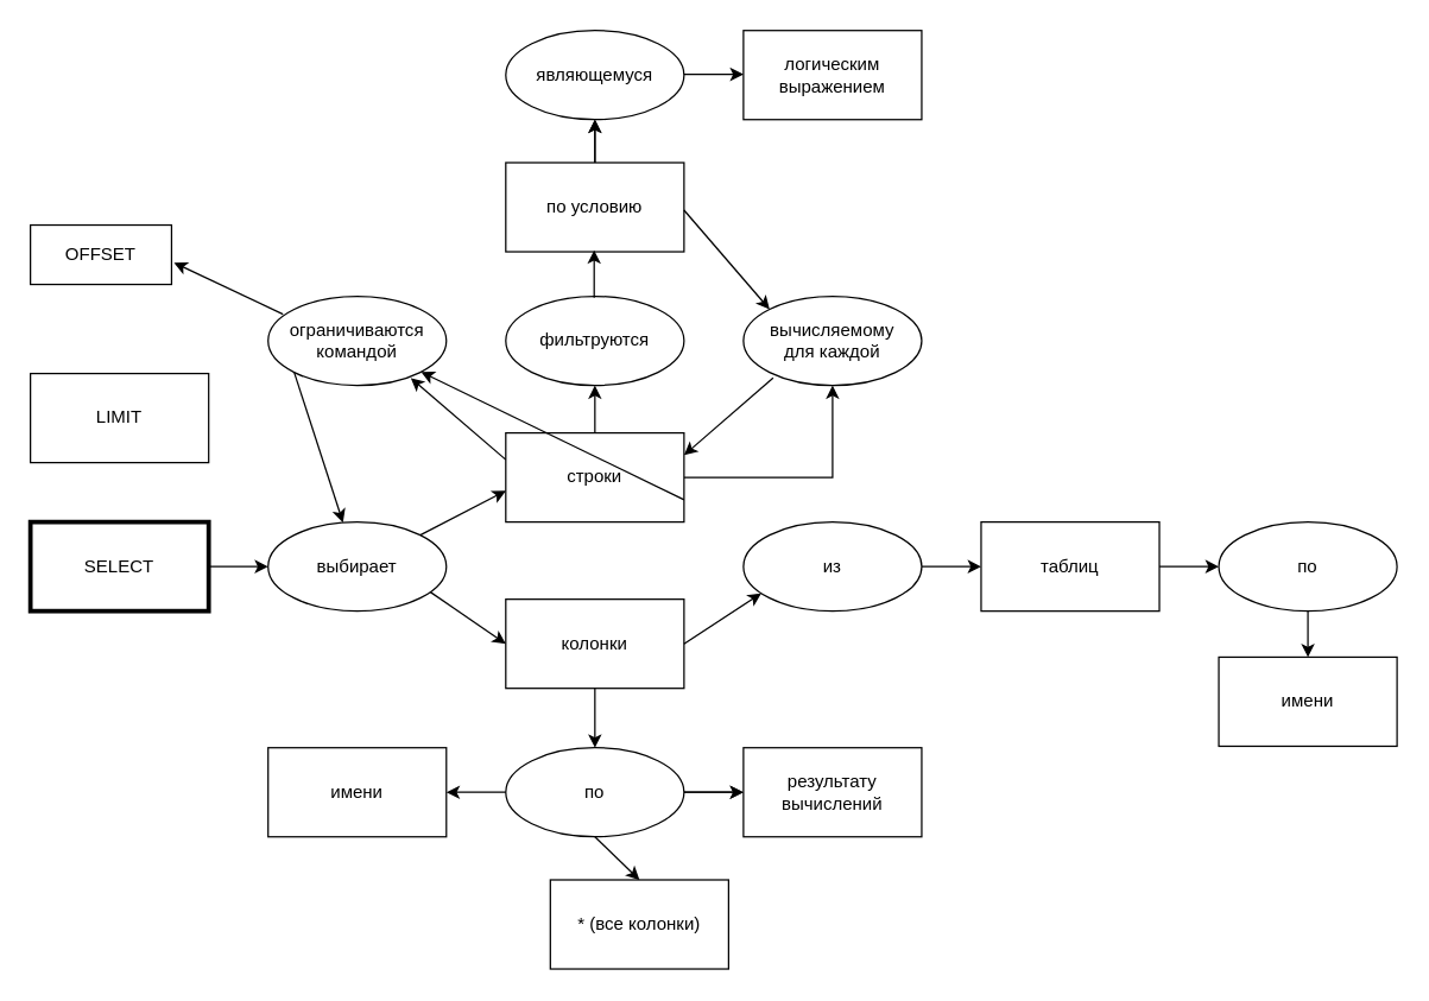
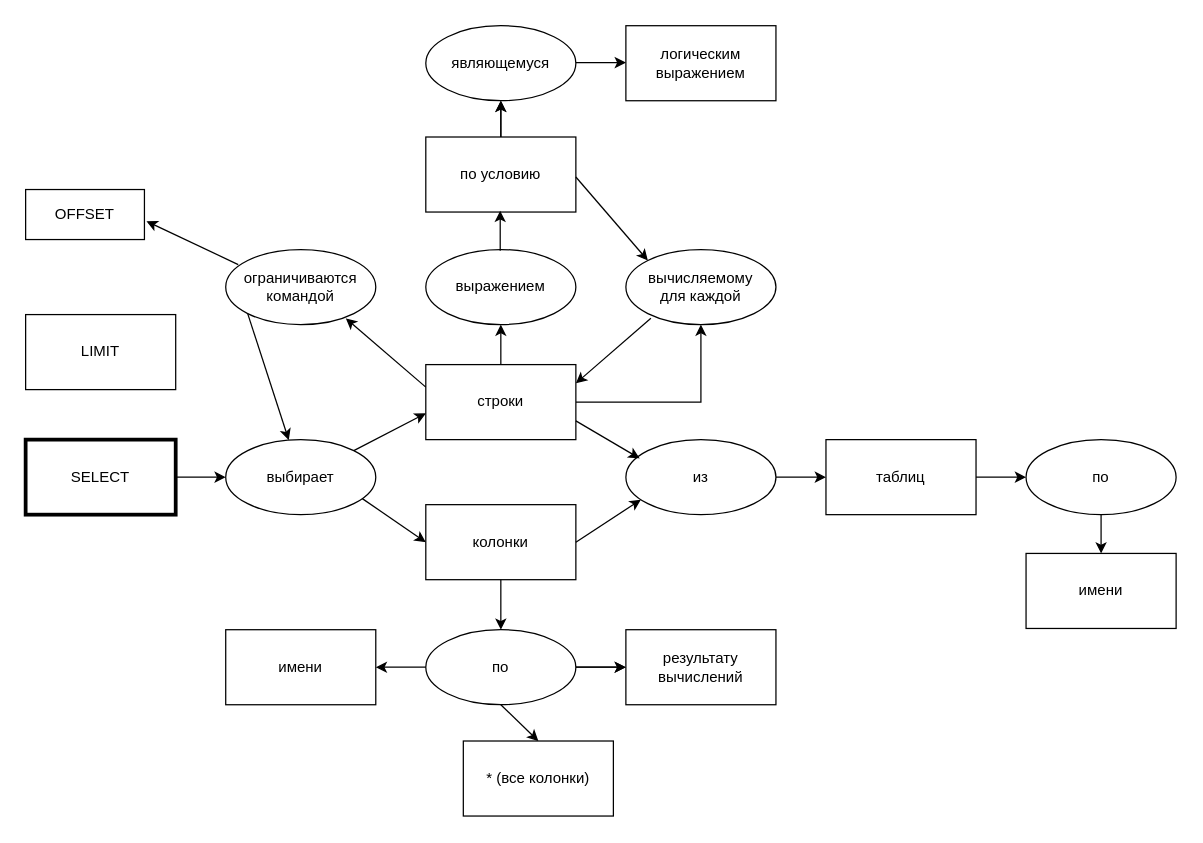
  <mxCell id="0" />
  <mxCell id="1" parent="0" />
  <mxCell id="2" value="SELECT" style="rounded=0;whiteSpace=wrap;html=1;strokeWidth=3;" vertex="1" parent="1"><mxGeometry x="20" y="351" width="120" height="60" as="geometry" /></mxCell>
  <mxCell id="3" value="выбирает" style="ellipse;whiteSpace=wrap;html=1;" vertex="1" parent="1"><mxGeometry x="180" y="351" width="120" height="60" as="geometry" /></mxCell>
  <mxCell id="4" value="" style="endArrow=classic;html=1;rounded=0;entryX=0;entryY=0.5;entryDx=0;entryDy=0;" edge="1" parent="1" target="3"><mxGeometry width="50" height="50" relative="1" as="geometry"><mxPoint x="140" y="381" as="sourcePoint" /><mxPoint x="190" y="331" as="targetPoint" /></mxGeometry></mxCell>
  <mxCell id="5" value="" style="edgeStyle=orthogonalEdgeStyle;rounded=0;orthogonalLoop=1;jettySize=auto;html=1;" edge="1" parent="1" source="6" target="33"><mxGeometry relative="1" as="geometry" /></mxCell>
  <mxCell id="6" value="строки" style="rounded=0;whiteSpace=wrap;html=1;" vertex="1" parent="1"><mxGeometry x="340" y="291" width="120" height="60" as="geometry" /></mxCell>
  <mxCell id="7" value="колонки" style="rounded=0;whiteSpace=wrap;html=1;" vertex="1" parent="1"><mxGeometry x="340" y="403" width="120" height="60" as="geometry" /></mxCell>
  <mxCell id="8" value="" style="endArrow=classic;html=1;rounded=0;entryX=0;entryY=0.65;entryDx=0;entryDy=0;exitX=1;exitY=0;exitDx=0;exitDy=0;entryPerimeter=0;" edge="1" parent="1" source="3" target="6"><mxGeometry width="50" height="50" relative="1" as="geometry"><mxPoint x="290" y="361" as="sourcePoint" /><mxPoint x="340" y="311" as="targetPoint" /></mxGeometry></mxCell>
  <mxCell id="9" value="" style="endArrow=classic;html=1;rounded=0;exitX=0.908;exitY=0.783;exitDx=0;exitDy=0;exitPerimeter=0;" edge="1" parent="1" source="3"><mxGeometry width="50" height="50" relative="1" as="geometry"><mxPoint x="282.426" y="394.213" as="sourcePoint" /><mxPoint x="340" y="433" as="targetPoint" /></mxGeometry></mxCell>
  <mxCell id="10" value="из" style="ellipse;whiteSpace=wrap;html=1;" vertex="1" parent="1"><mxGeometry x="500" y="351" width="120" height="60" as="geometry" /></mxCell>
  <mxCell id="11" value="" style="endArrow=classic;html=1;rounded=0;entryX=0.1;entryY=0.8;entryDx=0;entryDy=0;entryPerimeter=0;" edge="1" parent="1" target="10"><mxGeometry width="50" height="50" relative="1" as="geometry"><mxPoint x="460" y="433" as="sourcePoint" /><mxPoint x="510" y="401" as="targetPoint" /></mxGeometry></mxCell>
- <mxCell id="12" value="" style="endArrow=classic;html=1;rounded=0;exitX=1;exitY=0.75;exitDx=0;exitDy=0;" edge="1" parent="1" source="6" target="40"><mxGeometry width="50" height="50" relative="1" as="geometry"><mxPoint x="460" y="321" as="sourcePoint" /><mxPoint x="510" y="271" as="targetPoint" /></mxGeometry></mxCell>
+ <mxCell id="12" value="" style="endArrow=classic;html=1;rounded=0;entryX=0.092;entryY=0.25;entryDx=0;entryDy=0;entryPerimeter=0;exitX=1;exitY=0.75;exitDx=0;exitDy=0;" edge="1" parent="1" source="6" target="10"><mxGeometry width="50" height="50" relative="1" as="geometry"><mxPoint x="460" y="321" as="sourcePoint" /><mxPoint x="510" y="271" as="targetPoint" /></mxGeometry></mxCell>
  <mxCell id="13" value="таблиц" style="rounded=0;whiteSpace=wrap;html=1;" vertex="1" parent="1"><mxGeometry x="660" y="351" width="120" height="60" as="geometry" /></mxCell>
  <mxCell id="14" value="" style="endArrow=classic;html=1;rounded=0;entryX=0;entryY=0.5;entryDx=0;entryDy=0;" edge="1" parent="1" target="13"><mxGeometry width="50" height="50" relative="1" as="geometry"><mxPoint x="620" y="381" as="sourcePoint" /><mxPoint x="670" y="331" as="targetPoint" /></mxGeometry></mxCell>
  <mxCell id="15" value="по" style="ellipse;whiteSpace=wrap;html=1;" vertex="1" parent="1"><mxGeometry x="820" y="351" width="120" height="60" as="geometry" /></mxCell>
  <mxCell id="16" value="" style="endArrow=classic;html=1;rounded=0;entryX=0;entryY=0.5;entryDx=0;entryDy=0;" edge="1" parent="1" target="15"><mxGeometry width="50" height="50" relative="1" as="geometry"><mxPoint x="780" y="381" as="sourcePoint" /><mxPoint x="830" y="331" as="targetPoint" /></mxGeometry></mxCell>
  <mxCell id="17" value="имени" style="rounded=0;whiteSpace=wrap;html=1;" vertex="1" parent="1"><mxGeometry x="820" y="442" width="120" height="60" as="geometry" /></mxCell>
  <mxCell id="18" value="" style="endArrow=classic;html=1;rounded=0;entryX=0.5;entryY=0;entryDx=0;entryDy=0;" edge="1" parent="1" target="17"><mxGeometry width="50" height="50" relative="1" as="geometry"><mxPoint x="880" y="411" as="sourcePoint" /><mxPoint x="930" y="361" as="targetPoint" /></mxGeometry></mxCell>
  <mxCell id="19" value="" style="edgeStyle=orthogonalEdgeStyle;rounded=0;orthogonalLoop=1;jettySize=auto;html=1;" edge="1" parent="1" source="20" target="25"><mxGeometry relative="1" as="geometry" /></mxCell>
  <mxCell id="20" value="по" style="ellipse;whiteSpace=wrap;html=1;" vertex="1" parent="1"><mxGeometry x="340" y="503" width="120" height="60" as="geometry" /></mxCell>
  <mxCell id="21" value="имени" style="rounded=0;whiteSpace=wrap;html=1;" vertex="1" parent="1"><mxGeometry x="180" y="503" width="120" height="60" as="geometry" /></mxCell>
  <mxCell id="22" value="" style="endArrow=classic;html=1;rounded=0;entryX=1;entryY=0.5;entryDx=0;entryDy=0;exitX=0;exitY=0.5;exitDx=0;exitDy=0;" edge="1" parent="1" source="20" target="21"><mxGeometry width="50" height="50" relative="1" as="geometry"><mxPoint x="340" y="538" as="sourcePoint" /><mxPoint x="390" y="488" as="targetPoint" /></mxGeometry></mxCell>
  <mxCell id="23" value="" style="endArrow=classic;html=1;rounded=0;entryX=0.5;entryY=0;entryDx=0;entryDy=0;" edge="1" parent="1" target="20"><mxGeometry width="50" height="50" relative="1" as="geometry"><mxPoint x="400" y="463" as="sourcePoint" /><mxPoint x="450" y="413" as="targetPoint" /></mxGeometry></mxCell>
  <mxCell id="24" value="* (все колонки)" style="rounded=0;whiteSpace=wrap;html=1;" vertex="1" parent="1"><mxGeometry x="370" y="592" width="120" height="60" as="geometry" /></mxCell>
  <mxCell id="25" value="результату вычислений" style="rounded=0;whiteSpace=wrap;html=1;" vertex="1" parent="1"><mxGeometry x="500" y="503" width="120" height="60" as="geometry" /></mxCell>
  <mxCell id="26" value="" style="endArrow=classic;html=1;rounded=0;entryX=0;entryY=0.5;entryDx=0;entryDy=0;" edge="1" parent="1" target="25"><mxGeometry width="50" height="50" relative="1" as="geometry"><mxPoint x="460" y="533" as="sourcePoint" /><mxPoint x="510" y="483" as="targetPoint" /></mxGeometry></mxCell>
  <mxCell id="27" value="" style="endArrow=classic;html=1;rounded=0;entryX=0.5;entryY=0;entryDx=0;entryDy=0;exitX=0.5;exitY=1;exitDx=0;exitDy=0;" edge="1" parent="1" source="20" target="24"><mxGeometry width="50" height="50" relative="1" as="geometry"><mxPoint x="400" y="571" as="sourcePoint" /><mxPoint x="450" y="502" as="targetPoint" /></mxGeometry></mxCell>
- <mxCell id="28" value="фильтруются" style="ellipse;whiteSpace=wrap;html=1;" vertex="1" parent="1"><mxGeometry x="340" y="199" width="120" height="60" as="geometry" /></mxCell>
+ <mxCell id="28" value="выражением" style="ellipse;whiteSpace=wrap;html=1;" vertex="1" parent="1"><mxGeometry x="340" y="199" width="120" height="60" as="geometry" /></mxCell>
  <mxCell id="29" value="" style="edgeStyle=orthogonalEdgeStyle;rounded=0;orthogonalLoop=1;jettySize=auto;html=1;" edge="1" parent="1" source="31" target="32"><mxGeometry relative="1" as="geometry" /></mxCell>
  <mxCell id="30" value="" style="edgeStyle=orthogonalEdgeStyle;rounded=0;orthogonalLoop=1;jettySize=auto;html=1;" edge="1" parent="1" source="31" target="32"><mxGeometry relative="1" as="geometry" /></mxCell>
  <mxCell id="31" value="по условию" style="rounded=0;whiteSpace=wrap;html=1;" vertex="1" parent="1"><mxGeometry x="340" y="109" width="120" height="60" as="geometry" /></mxCell>
  <mxCell id="32" value="являющемуся" style="ellipse;whiteSpace=wrap;html=1;" vertex="1" parent="1"><mxGeometry x="340" y="20" width="120" height="60" as="geometry" /></mxCell>
  <mxCell id="33" value="вычисляемому&lt;br&gt;для каждой" style="ellipse;whiteSpace=wrap;html=1;" vertex="1" parent="1"><mxGeometry x="500" y="199" width="120" height="60" as="geometry" /></mxCell>
  <mxCell id="34" value="" style="endArrow=classic;html=1;rounded=0;entryX=0;entryY=0;entryDx=0;entryDy=0;" edge="1" parent="1" target="33"><mxGeometry width="50" height="50" relative="1" as="geometry"><mxPoint x="460" y="141" as="sourcePoint" /><mxPoint x="510" y="91" as="targetPoint" /></mxGeometry></mxCell>
  <mxCell id="35" value="" style="endArrow=classic;html=1;rounded=0;entryX=1;entryY=0.25;entryDx=0;entryDy=0;" edge="1" parent="1" target="6"><mxGeometry width="50" height="50" relative="1" as="geometry"><mxPoint x="520" y="254" as="sourcePoint" /><mxPoint x="460" y="321" as="targetPoint" /></mxGeometry></mxCell>
  <mxCell id="36" value="" style="endArrow=classic;html=1;rounded=0;" edge="1" parent="1" target="28"><mxGeometry width="50" height="50" relative="1" as="geometry"><mxPoint x="400" y="291" as="sourcePoint" /><mxPoint x="450" y="241" as="targetPoint" /></mxGeometry></mxCell>
  <mxCell id="37" value="" style="endArrow=classic;html=1;rounded=0;" edge="1" parent="1"><mxGeometry width="50" height="50" relative="1" as="geometry"><mxPoint x="399.5" y="200" as="sourcePoint" /><mxPoint x="399.5" y="168" as="targetPoint" /></mxGeometry></mxCell>
  <mxCell id="38" value="логическим выражением" style="rounded=0;whiteSpace=wrap;html=1;" vertex="1" parent="1"><mxGeometry x="500" y="20" width="120" height="60" as="geometry" /></mxCell>
  <mxCell id="39" value="" style="endArrow=classic;html=1;rounded=0;entryX=0;entryY=0.5;entryDx=0;entryDy=0;" edge="1" parent="1"><mxGeometry width="50" height="50" relative="1" as="geometry"><mxPoint x="460" y="49.5" as="sourcePoint" /><mxPoint x="500" y="49.5" as="targetPoint" /></mxGeometry></mxCell>
  <mxCell id="40" value="ограничиваются&lt;br&gt;командой" style="ellipse;whiteSpace=wrap;html=1;" vertex="1" parent="1"><mxGeometry x="180" y="199" width="120" height="60" as="geometry" /></mxCell>
  <mxCell id="41" value="" style="endArrow=classic;html=1;rounded=0;entryX=0.8;entryY=0.917;entryDx=0;entryDy=0;entryPerimeter=0;" edge="1" parent="1" target="40"><mxGeometry width="50" height="50" relative="1" as="geometry"><mxPoint x="340" y="309" as="sourcePoint" /><mxPoint x="390" y="259" as="targetPoint" /></mxGeometry></mxCell>
  <mxCell id="42" value="LIMIT" style="rounded=0;whiteSpace=wrap;html=1;" vertex="1" parent="1"><mxGeometry x="20" y="251" width="120" height="60" as="geometry" /></mxCell>
  <mxCell id="43" value="OFFSET" style="rounded=0;whiteSpace=wrap;html=1;" vertex="1" parent="1"><mxGeometry x="20" y="151" width="95" height="40" as="geometry" /></mxCell>
  <mxCell id="44" value="" style="endArrow=classic;html=1;rounded=0;entryX=1.017;entryY=0.633;entryDx=0;entryDy=0;entryPerimeter=0;" edge="1" parent="1" target="43"><mxGeometry width="50" height="50" relative="1" as="geometry"><mxPoint x="190" y="211" as="sourcePoint" /><mxPoint x="180" y="181" as="targetPoint" /></mxGeometry></mxCell>
  <mxCell id="45" value="" style="endArrow=classic;html=1;rounded=0;exitX=0;exitY=1;exitDx=0;exitDy=0;" edge="1" parent="1" source="40" target="3"><mxGeometry width="50" height="50" relative="1" as="geometry"><mxPoint x="190" y="251" as="sourcePoint" /><mxPoint x="240" y="201" as="targetPoint" /></mxGeometry></mxCell>
